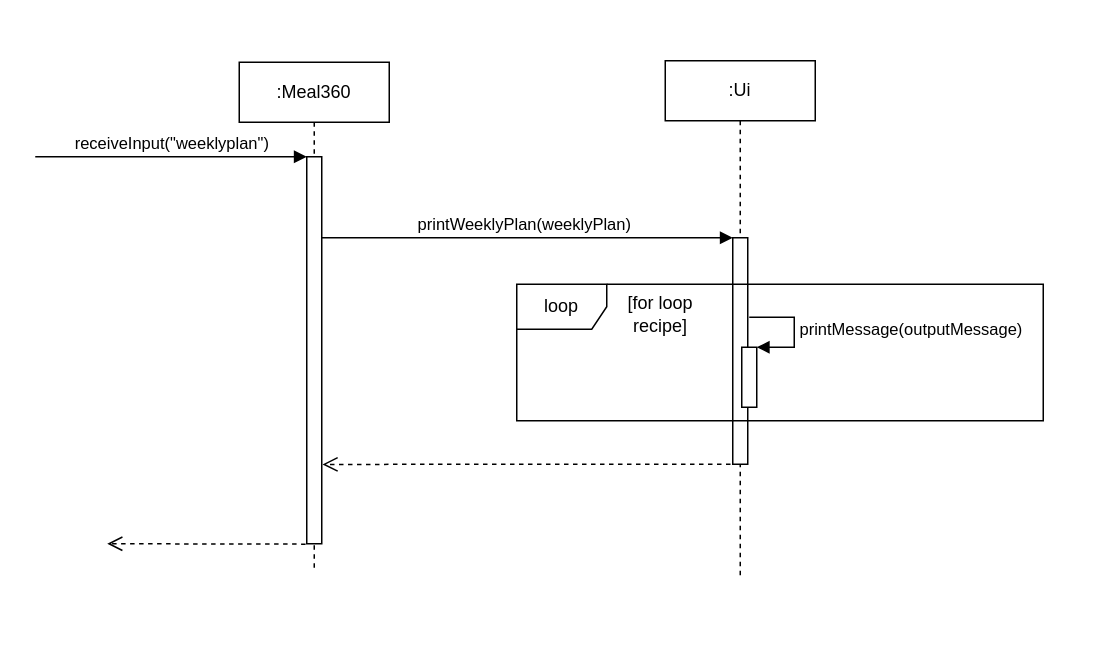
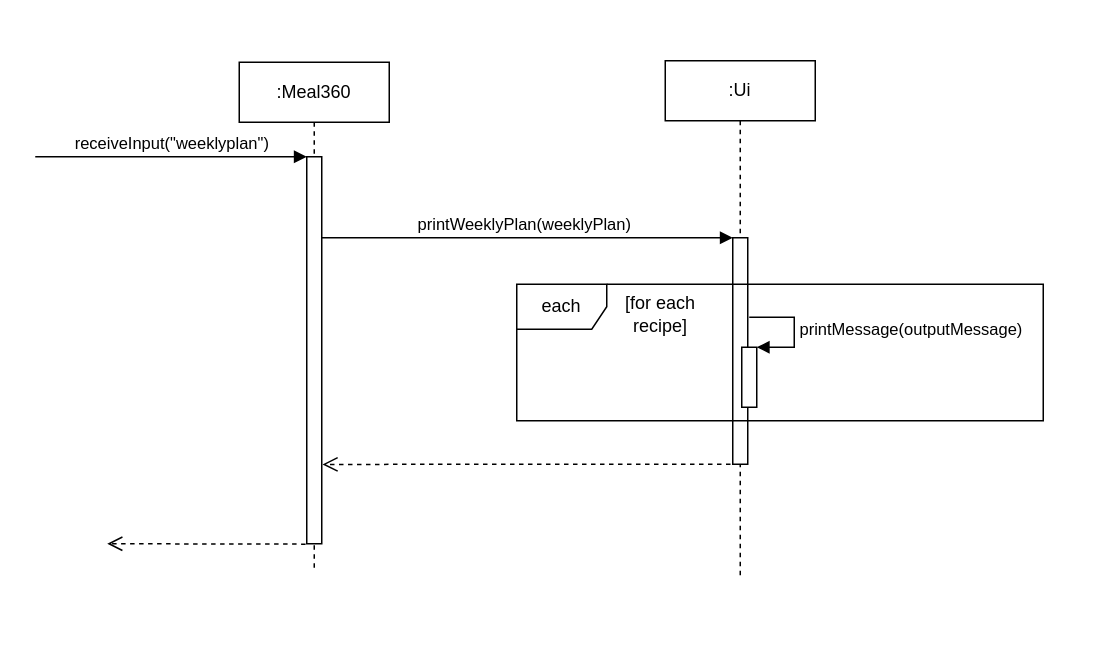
  <mxCell id="0" />
  <mxCell id="1" parent="0" />
  <mxCell id="2" value="" style="rounded=0;whiteSpace=wrap;html=1;strokeColor=none;" parent="1" vertex="1"><mxGeometry x="20" y="20" width="696" height="390" as="geometry" /></mxCell>
  <mxCell id="3" value="" style="html=1;verticalAlign=bottom;endArrow=open;dashed=1;endSize=8;rounded=0;entryX=1.05;entryY=0.795;entryDx=0;entryDy=0;entryPerimeter=0;" parent="1" source="9" target="6" edge="1"><mxGeometry x="0.005" relative="1" as="geometry"><mxPoint x="214.024" y="178" as="targetPoint" /><mxPoint x="385" y="178" as="sourcePoint" /><mxPoint as="offset" /><Array as="points"><mxPoint x="378" y="309" /></Array></mxGeometry></mxCell>
  <mxCell id="4" value="printWeeklyPlan(weeklyPlan)" style="html=1;verticalAlign=bottom;endArrow=block;entryX=0;entryY=0;rounded=0;" parent="1" source="5" target="10" edge="1"><mxGeometry relative="1" as="geometry"><mxPoint x="311" y="159" as="sourcePoint" /></mxGeometry></mxCell>
  <mxCell id="5" value=":Meal360" style="shape=umlLifeline;perimeter=lifelinePerimeter;whiteSpace=wrap;html=1;container=1;collapsible=0;recursiveResize=0;outlineConnect=0;" parent="1" vertex="1"><mxGeometry x="159" y="41" width="100" height="338" as="geometry" /></mxCell>
  <mxCell id="6" value="" style="html=1;points=[];perimeter=orthogonalPerimeter;" parent="5" vertex="1"><mxGeometry x="45" y="63" width="10" height="258" as="geometry" /></mxCell>
  <mxCell id="7" value="receiveInput(&quot;weeklyplan&quot;)" style="html=1;verticalAlign=bottom;endArrow=block;entryX=0;entryY=0;rounded=0;" parent="5" edge="1"><mxGeometry x="0.005" relative="1" as="geometry"><mxPoint x="-136" y="63" as="sourcePoint" /><mxPoint x="45" y="63" as="targetPoint" /><mxPoint as="offset" /></mxGeometry></mxCell>
  <mxCell id="8" value="" style="html=1;verticalAlign=bottom;endArrow=open;dashed=1;endSize=8;exitX=-0.077;exitY=1.001;rounded=0;exitDx=0;exitDy=0;exitPerimeter=0;" parent="5" source="6" edge="1"><mxGeometry x="-0.009" y="-7" relative="1" as="geometry"><mxPoint x="-88" y="321" as="targetPoint" /><mxPoint as="offset" /></mxGeometry></mxCell>
  <mxCell id="9" value=":Ui" style="shape=umlLifeline;perimeter=lifelinePerimeter;whiteSpace=wrap;html=1;container=1;collapsible=0;recursiveResize=0;outlineConnect=0;" parent="1" vertex="1"><mxGeometry x="443" y="40" width="100" height="344" as="geometry" /></mxCell>
  <mxCell id="10" value="" style="html=1;points=[];perimeter=orthogonalPerimeter;fillColor=default;" parent="9" vertex="1"><mxGeometry x="45" y="118" width="10" height="151" as="geometry" /></mxCell>
- <mxCell id="11" value="loop" style="shape=umlFrame;whiteSpace=wrap;html=1;" parent="1" vertex="1"><mxGeometry x="344" y="189" width="351" height="91" as="geometry" /></mxCell>
- <mxCell id="12" value="[for loop recipe]" style="text;html=1;strokeColor=none;fillColor=none;align=center;verticalAlign=middle;whiteSpace=wrap;rounded=0;" parent="1" vertex="1"><mxGeometry x="410" y="194" width="60" height="30" as="geometry" /></mxCell>
+ <mxCell id="11" value="each" style="shape=umlFrame;whiteSpace=wrap;html=1;" parent="1" vertex="1"><mxGeometry x="344" y="189" width="351" height="91" as="geometry" /></mxCell>
+ <mxCell id="12" value="[for each recipe]" style="text;html=1;strokeColor=none;fillColor=none;align=center;verticalAlign=middle;whiteSpace=wrap;rounded=0;" parent="1" vertex="1"><mxGeometry x="410" y="194" width="60" height="30" as="geometry" /></mxCell>
  <mxCell id="13" value="" style="html=1;points=[];perimeter=orthogonalPerimeter;" parent="1" vertex="1"><mxGeometry x="494" y="231" width="10" height="40" as="geometry" /></mxCell>
  <mxCell id="14" value="printMessage(outputMessage)" style="edgeStyle=orthogonalEdgeStyle;html=1;align=left;spacingLeft=2;endArrow=block;rounded=0;entryX=1;entryY=0;" parent="1" target="13" edge="1"><mxGeometry relative="1" as="geometry"><mxPoint x="499" y="211" as="sourcePoint" /><Array as="points"><mxPoint x="529" y="211" /></Array></mxGeometry></mxCell>
